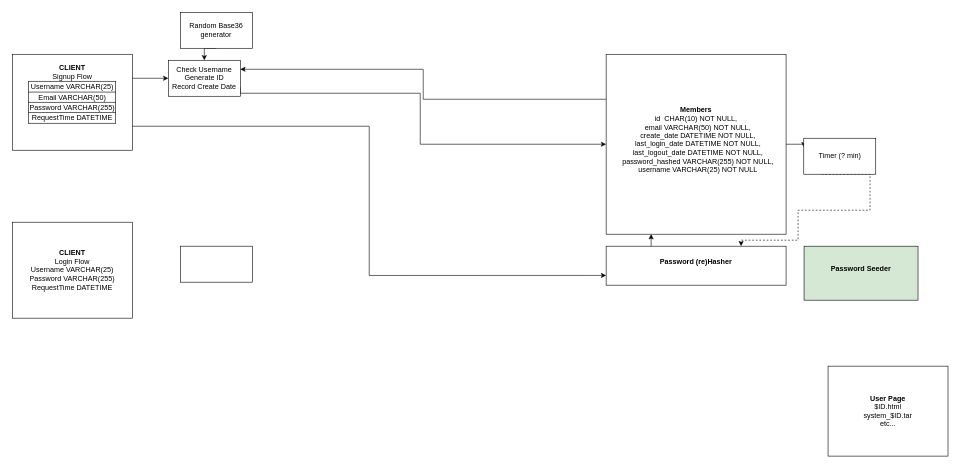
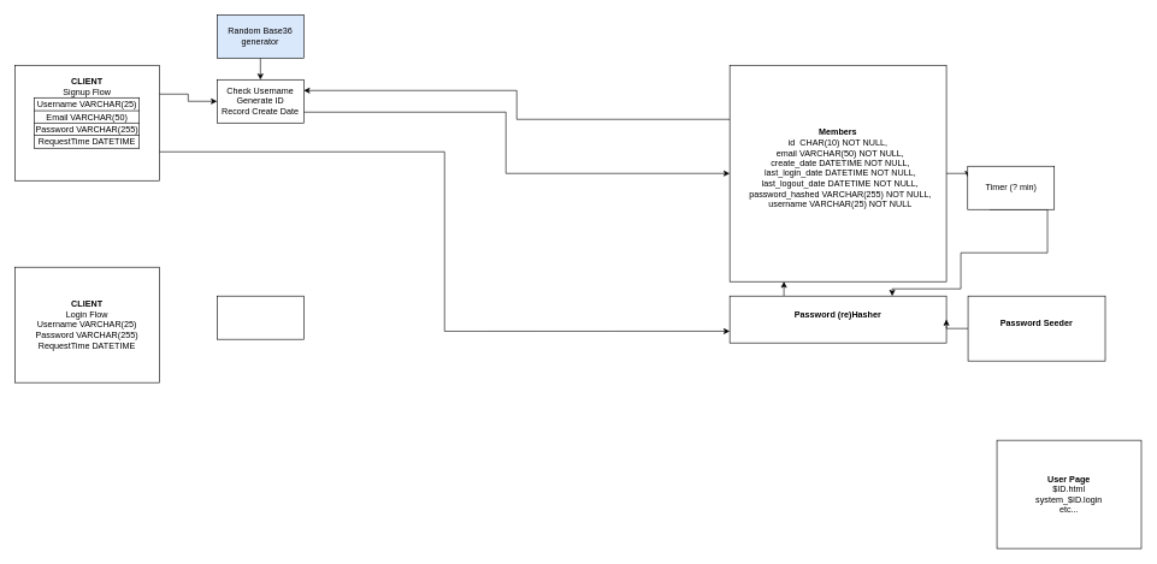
  <mxCell id="0" />
  <mxCell id="1" parent="0" />
  <mxCell id="2" style="edgeStyle=orthogonalEdgeStyle;rounded=0;orthogonalLoop=1;jettySize=auto;html=1;exitX=1;exitY=0.75;exitDx=0;exitDy=0;entryX=0;entryY=0.75;entryDx=0;entryDy=0;" edge="1" parent="1" source="4" target="9"><mxGeometry relative="1" as="geometry" /></mxCell>
  <mxCell id="3" style="edgeStyle=orthogonalEdgeStyle;rounded=0;orthogonalLoop=1;jettySize=auto;html=1;exitX=1;exitY=0.25;exitDx=0;exitDy=0;entryX=0;entryY=0.5;entryDx=0;entryDy=0;" edge="1" parent="1" source="4" target="13"><mxGeometry relative="1" as="geometry" /></mxCell>
  <mxCell id="4" value="&lt;div&gt;&lt;b&gt;CLIENT&lt;/b&gt;&lt;/div&gt;&lt;div&gt;Signup Flow&lt;/div&gt;&lt;div&gt;&lt;table style=&quot;border: 1px solid rgb(0 , 0 , 0) ; border-collapse: collapse&quot; border=&quot;1&quot;&gt;&lt;tbody&gt;&lt;tr&gt;&lt;td&gt;Username VARCHAR(25)&lt;br&gt;&lt;/td&gt;&lt;/tr&gt;&lt;tr&gt;&lt;td&gt;Email VARCHAR(50)&lt;br&gt;&lt;/td&gt;&lt;/tr&gt;&lt;tr&gt;&lt;td&gt;Password VARCHAR(255)&lt;br&gt;&lt;/td&gt;&lt;/tr&gt;&lt;tr&gt;&lt;td style=&quot;border-collapse: collapse&quot;&gt;RequestTime DATETIME&lt;br&gt;&lt;/td&gt;&lt;/tr&gt;&lt;/tbody&gt;&lt;/table&gt;&lt;br&gt;&lt;/div&gt;&lt;div&gt;&lt;br&gt;&lt;/div&gt;" style="rounded=0;whiteSpace=wrap;html=1;" vertex="1" parent="1"><mxGeometry x="20" y="90" width="200" height="160" as="geometry" /></mxCell>
  <mxCell id="5" style="edgeStyle=orthogonalEdgeStyle;rounded=0;orthogonalLoop=1;jettySize=auto;html=1;exitX=0;exitY=0.25;exitDx=0;exitDy=0;entryX=1;entryY=0.25;entryDx=0;entryDy=0;" edge="1" parent="1" source="7" target="13"><mxGeometry relative="1" as="geometry" /></mxCell>
  <mxCell id="6" style="edgeStyle=orthogonalEdgeStyle;rounded=0;orthogonalLoop=1;jettySize=auto;html=1;exitX=1;exitY=0.5;exitDx=0;exitDy=0;entryX=0;entryY=0.25;entryDx=0;entryDy=0;" edge="1" parent="1" source="7" target="15"><mxGeometry relative="1" as="geometry" /></mxCell>
  <mxCell id="7" value="&lt;div&gt;&lt;b&gt;Members&lt;/b&gt;&lt;/div&gt;&lt;div&gt;id&amp;nbsp; CHAR(10) NOT NULL,&lt;br&gt;&amp;nbsp; email VARCHAR(50) NOT NULL,&lt;br&gt;&amp;nbsp; create_date DATETIME NOT NULL,&lt;br&gt;&amp;nbsp; last_login_date DATETIME NOT NULL,&lt;br&gt;&amp;nbsp; last_logout_date DATETIME NOT NULL,&lt;br&gt;&amp;nbsp; password_hashed VARCHAR(255) NOT NULL,&lt;br&gt;&amp;nbsp; username VARCHAR(25) NOT NULL&lt;/div&gt;&lt;div&gt;&lt;b&gt;&lt;br&gt;&lt;/b&gt;&lt;/div&gt;" style="whiteSpace=wrap;html=1;aspect=fixed;" vertex="1" parent="1"><mxGeometry x="1010" y="90" width="300" height="300" as="geometry" /></mxCell>
  <mxCell id="8" style="edgeStyle=orthogonalEdgeStyle;rounded=0;orthogonalLoop=1;jettySize=auto;html=1;exitX=0.25;exitY=0;exitDx=0;exitDy=0;entryX=0.25;entryY=1;entryDx=0;entryDy=0;" edge="1" parent="1" source="9" target="7"><mxGeometry relative="1" as="geometry" /></mxCell>
  <mxCell id="9" value="&lt;div&gt;&lt;b&gt;Password (re)Hasher&lt;/b&gt;&lt;/div&gt;&lt;div&gt;&lt;br&gt;&lt;/div&gt;" style="rounded=0;whiteSpace=wrap;html=1;" vertex="1" parent="1"><mxGeometry x="1010" y="410" width="300" height="65" as="geometry" /></mxCell>
- <mxCell id="11" value="&lt;div&gt;&lt;b&gt;Password Seeder&lt;/b&gt;&lt;/div&gt;&lt;div&gt;&lt;b&gt;&lt;br&gt;&lt;/b&gt;&lt;/div&gt;" style="rounded=0;whiteSpace=wrap;html=1;fillColor=#d5e8d4;" vertex="1" parent="1"><mxGeometry x="1340" y="410" width="190" height="90" as="geometry" /></mxCell>
+ <mxCell id="10" style="edgeStyle=orthogonalEdgeStyle;rounded=0;orthogonalLoop=1;jettySize=auto;html=1;exitX=0;exitY=0.5;exitDx=0;exitDy=0;entryX=1;entryY=0.5;entryDx=0;entryDy=0;" edge="1" parent="1" source="11" target="9"><mxGeometry relative="1" as="geometry" /></mxCell>
+ <mxCell id="11" value="&lt;div&gt;&lt;b&gt;Password Seeder&lt;/b&gt;&lt;/div&gt;&lt;div&gt;&lt;b&gt;&lt;br&gt;&lt;/b&gt;&lt;/div&gt;" style="rounded=0;whiteSpace=wrap;html=1;" vertex="1" parent="1"><mxGeometry x="1340" y="410" width="190" height="90" as="geometry" /></mxCell>
  <mxCell id="12" style="edgeStyle=orthogonalEdgeStyle;rounded=0;orthogonalLoop=1;jettySize=auto;html=1;exitX=1;exitY=0.75;exitDx=0;exitDy=0;entryX=0;entryY=0.5;entryDx=0;entryDy=0;" edge="1" parent="1" source="13" target="7"><mxGeometry relative="1" as="geometry"><mxPoint x="700" y="230" as="targetPoint" /><Array as="points"><mxPoint x="700" y="155" /><mxPoint x="700" y="240" /></Array></mxGeometry></mxCell>
- <mxCell id="13" value="&lt;div&gt;Check Username&lt;/div&gt;&lt;div&gt;Generate ID&lt;/div&gt;&lt;div&gt;Record Create Date&lt;br&gt;&lt;/div&gt;" style="rounded=0;whiteSpace=wrap;html=1;" vertex="1" parent="1"><mxGeometry x="280" y="100" width="120" height="60" as="geometry" /></mxCell>
- <mxCell id="14" style="edgeStyle=orthogonalEdgeStyle;rounded=0;orthogonalLoop=1;jettySize=auto;html=1;exitX=0.25;exitY=1;exitDx=0;exitDy=0;entryX=0.75;entryY=0;entryDx=0;entryDy=0;dashed=1;" edge="1" parent="1" source="15" target="9"><mxGeometry relative="1" as="geometry"><Array as="points"><mxPoint x="1450" y="350" /><mxPoint x="1330" y="350" /><mxPoint x="1330" y="400" /><mxPoint x="1235" y="400" /></Array></mxGeometry></mxCell>
+ <mxCell id="13" value="&lt;div&gt;Check Username&lt;/div&gt;&lt;div&gt;Generate ID&lt;/div&gt;&lt;div&gt;Record Create Date&lt;br&gt;&lt;/div&gt;" style="rounded=0;whiteSpace=wrap;html=1;" vertex="1" parent="1"><mxGeometry x="300" y="110" width="120" height="60" as="geometry" /></mxCell>
+ <mxCell id="14" style="edgeStyle=orthogonalEdgeStyle;rounded=0;orthogonalLoop=1;jettySize=auto;html=1;exitX=0.25;exitY=1;exitDx=0;exitDy=0;entryX=0.75;entryY=0;entryDx=0;entryDy=0;" edge="1" parent="1" source="15" target="9"><mxGeometry relative="1" as="geometry"><Array as="points"><mxPoint x="1450" y="350" /><mxPoint x="1330" y="350" /><mxPoint x="1330" y="400" /><mxPoint x="1235" y="400" /></Array></mxGeometry></mxCell>
  <mxCell id="15" value="Timer (? min)" style="rounded=0;whiteSpace=wrap;html=1;" vertex="1" parent="1"><mxGeometry x="1339.5" y="230" width="120" height="60" as="geometry" /></mxCell>
  <mxCell id="16" style="edgeStyle=orthogonalEdgeStyle;rounded=0;orthogonalLoop=1;jettySize=auto;html=1;exitX=0.5;exitY=1;exitDx=0;exitDy=0;entryX=0.5;entryY=0;entryDx=0;entryDy=0;" edge="1" parent="1" source="17" target="13"><mxGeometry relative="1" as="geometry" /></mxCell>
- <mxCell id="17" value="Random Base36 generator" style="rounded=0;whiteSpace=wrap;html=1;" vertex="1" parent="1"><mxGeometry x="300" y="20" width="120" height="60" as="geometry" /></mxCell>
+ <mxCell id="17" value="Random Base36 generator" style="rounded=0;whiteSpace=wrap;html=1;fillColor=#dae8fc;" vertex="1" parent="1"><mxGeometry x="300" y="20" width="120" height="60" as="geometry" /></mxCell>
  <mxCell id="18" value="&lt;div&gt;&lt;b&gt;CLIENT&lt;/b&gt;&lt;/div&gt;&lt;div&gt;Login Flow&lt;/div&gt;&lt;div&gt;Username VARCHAR(25)&lt;/div&gt;&lt;div&gt;Password VARCHAR(255)&lt;/div&gt;&lt;div&gt;RequestTime DATETIME&lt;br&gt;&lt;b&gt;&lt;/b&gt;&lt;/div&gt;" style="rounded=0;whiteSpace=wrap;html=1;" vertex="1" parent="1"><mxGeometry x="20" y="370" width="200" height="160" as="geometry" /></mxCell>
- <mxCell id="19" value="&lt;div&gt;&lt;b&gt;User Page&lt;/b&gt;&lt;/div&gt;&lt;div&gt;$ID.html&lt;/div&gt;&lt;div&gt;system_$ID.tar&lt;/div&gt;&lt;div&gt;etc...&lt;br&gt;&lt;b&gt;&lt;/b&gt;&lt;/div&gt;" style="rounded=0;whiteSpace=wrap;html=1;" vertex="1" parent="1"><mxGeometry x="1380" y="610" width="200" height="150" as="geometry" /></mxCell>
+ <mxCell id="19" value="&lt;div&gt;&lt;b&gt;User Page&lt;/b&gt;&lt;/div&gt;&lt;div&gt;$ID.html&lt;/div&gt;&lt;div&gt;system_$ID.login&lt;/div&gt;&lt;div&gt;etc...&lt;br&gt;&lt;b&gt;&lt;/b&gt;&lt;/div&gt;" style="rounded=0;whiteSpace=wrap;html=1;" vertex="1" parent="1"><mxGeometry x="1380" y="610" width="200" height="150" as="geometry" /></mxCell>
  <mxCell id="20" value="" style="rounded=0;whiteSpace=wrap;html=1;" vertex="1" parent="1"><mxGeometry x="300" y="410" width="120" height="60" as="geometry" /></mxCell>
